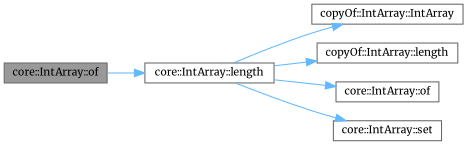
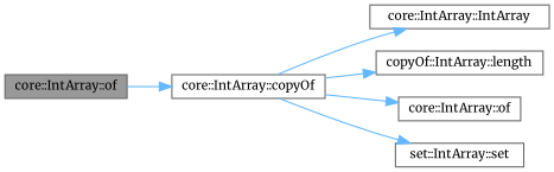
  digraph {
    fontname=Merriweather
    rankdir=LR
    node [color=grey40 fillcolor=white fontname=Merriweather fontsize=10 shape=box style=filled]
    edge [color=steelblue1 fontname=Merriweather fontsize=10 labelfontname=Helvetica labelfontsize=10 style=solid]
    n1 [color=gray40 fillcolor=grey60 fontcolor=black height=0.2 label="core::IntArray::of" width=0.4]
-   n2 [height=0.2 label="core::IntArray::length" width=0.4]
-   n3 [height=0.2 label="copyOf::IntArray::IntArray" width=0.4]
+   n2 [height=0.2 label="core::IntArray::copyOf" width=0.4]
+   n3 [height=0.2 label="core::IntArray::IntArray" width=0.4]
    n4 [height=0.2 label="copyOf::IntArray::length" width=0.4]
    n5 [height=0.2 label="core::IntArray::of" width=0.4]
-   n6 [height=0.2 label="core::IntArray::set" width=0.4]
+   n6 [height=0.2 label="set::IntArray::set" width=0.4]
    n1 -> n2
    n2 -> n3
    n2 -> n4
    n2 -> n5
    n2 -> n6
  }
